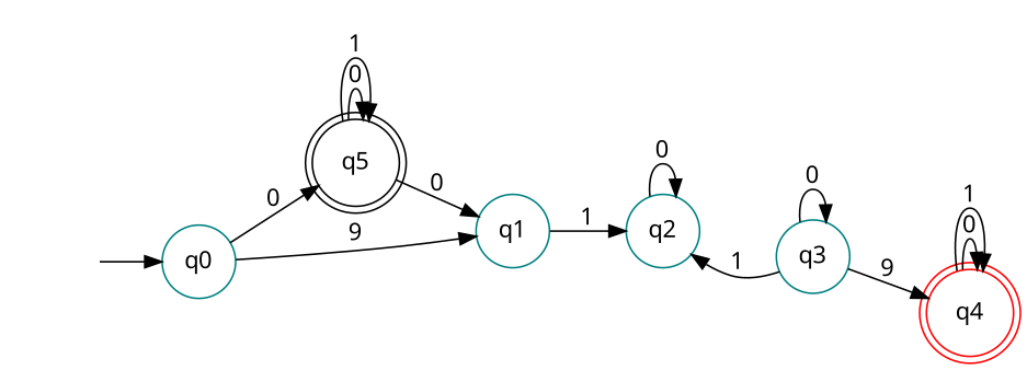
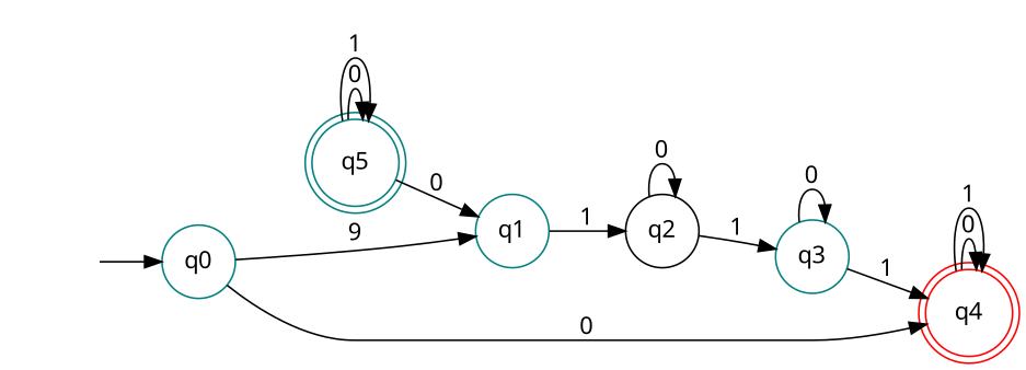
  digraph {
    fontname="Noto Sans"
    rankdir=LR
    node [color=teal fontname="Noto Sans" shape=circle]
    edge [fontname="Noto Sans"]
    "" [shape=plaintext]
    n2 [label=q0]
-   n3 [color=black label=q5 shape=doublecircle]
+   n3 [label=q5 shape=doublecircle]
    n4 [label=q1]
    n5 [color=red label=q4 shape=doublecircle]
    n6 [label=q3]
-   n7 [label=q2]
+   n7 [color=black label=q2]
    "" -> n2
-   n2 -> n3 [label=0]
+   n2 -> n5 [label=0]
    n2 -> n4 [label=9]
    n3 -> n3 [label=0]
    n3 -> n3 [label=1]
    n3 -> n4 [label=0]
    n4 -> n7 [label=1]
    n5 -> n5 [label=0]
    n5 -> n5 [label=1]
-   n6 -> n5 [label=9]
+   n6 -> n5 [label=1]
    n6 -> n6 [label=0]
-   n6 -> n7 [label=1]
+   n7 -> n6 [label=1]
    n7 -> n7 [label=0]
  }
